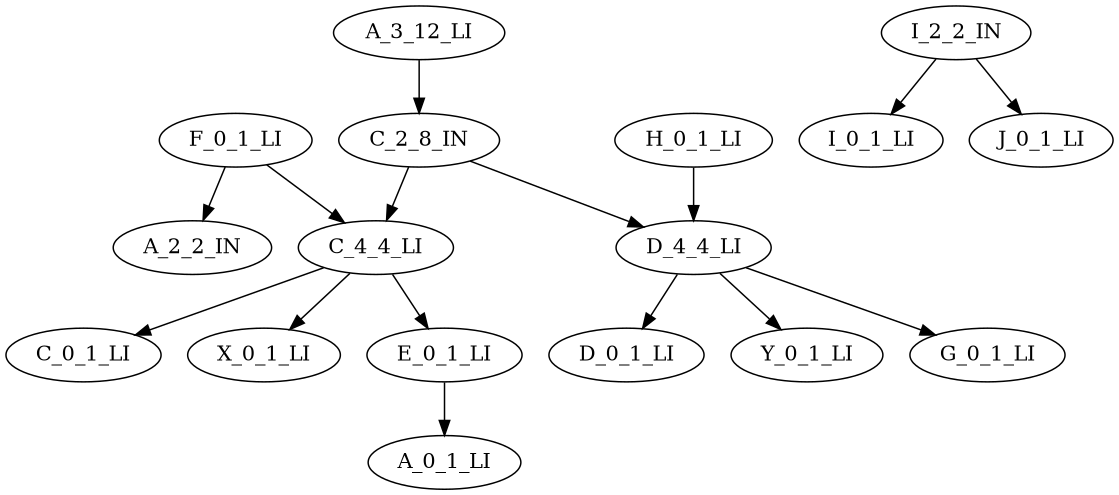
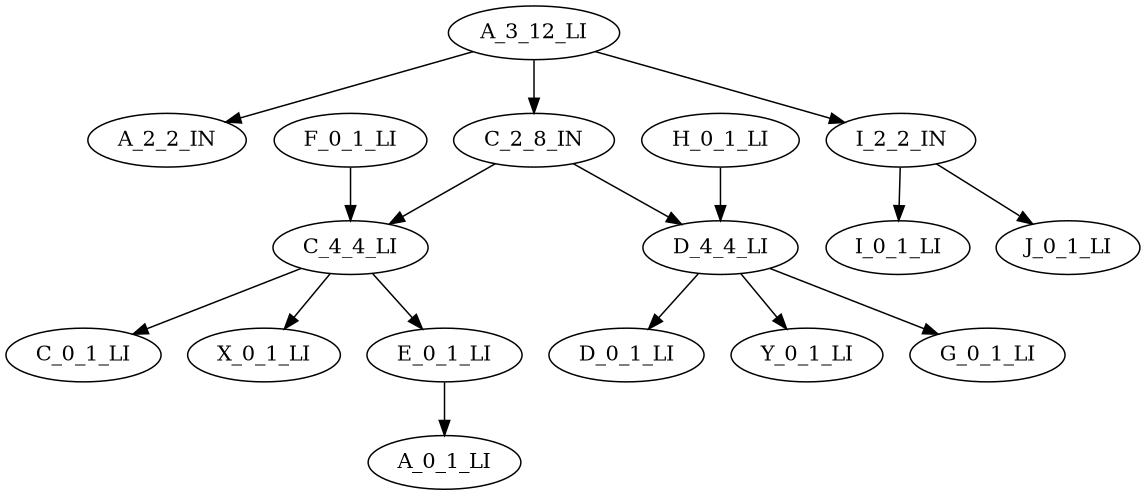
  digraph {
    rankdir=TB
    A_3_12_LI
    A_2_2_IN
    C_2_8_IN
    I_2_2_IN
    C_4_4_LI
    D_4_4_LI
    I_0_1_LI
    J_0_1_LI
    C_0_1_LI
    X_0_1_LI
    E_0_1_LI
    D_0_1_LI
    Y_0_1_LI
    G_0_1_LI
    A_0_1_LI
    F_0_1_LI
    H_0_1_LI
-   F_0_1_LI -> A_2_2_IN
+   A_3_12_LI -> A_2_2_IN
    A_3_12_LI -> C_2_8_IN
+   A_3_12_LI -> I_2_2_IN
    C_2_8_IN -> C_4_4_LI
    C_2_8_IN -> D_4_4_LI
    I_2_2_IN -> I_0_1_LI
    I_2_2_IN -> J_0_1_LI
    C_4_4_LI -> C_0_1_LI
    C_4_4_LI -> X_0_1_LI
    C_4_4_LI -> E_0_1_LI
    D_4_4_LI -> D_0_1_LI
    D_4_4_LI -> Y_0_1_LI
    D_4_4_LI -> G_0_1_LI
    E_0_1_LI -> A_0_1_LI
    F_0_1_LI -> C_4_4_LI
    H_0_1_LI -> D_4_4_LI
  }
